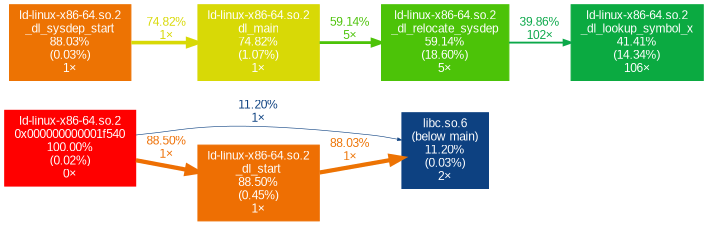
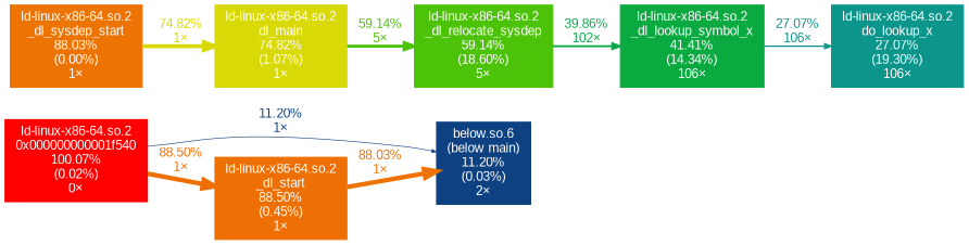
  digraph {
    fontname=Arial
    nodesep=0.125
    rankdir=LR
    ranksep=0.25
    node [fontcolor="#ffffff" fontname=Arial fontsize=10.00 shape=box style=filled]
    edge [arrowsize=0.94 fontname=Arial fontsize=10.00]
-   n1 [color="#0d4181" height=0 label="libc.so.6\n(below main)\n11.20%\n(0.03%)\n2×" width=0]
-   n2 [color="#ff0000" height=0 label="ld-linux-x86-64.so.2\n0x000000000001f540\n100.00%\n(0.02%)\n0×" width=0]
+   n1 [color="#0d4181" height=0 label="below.so.6\n(below main)\n11.20%\n(0.03%)\n2×" width=0]
+   n2 [color="#ff0000" height=0 label="ld-linux-x86-64.so.2\n0x000000000001f540\n100.07%\n(0.02%)\n0×" width=0]
    n3 [color="#ee6f03" height=0 label="ld-linux-x86-64.so.2\n_dl_start\n88.50%\n(0.45%)\n1×" width=0]
-   n4 [color="#ed7303" height=0 label="ld-linux-x86-64.so.2\n_dl_sysdep_start\n88.03%\n(0.03%)\n1×" width=0]
+   n4 [color="#ed7303" height=0 label="ld-linux-x86-64.so.2\n_dl_sysdep_start\n88.03%\n(0.00%)\n1×" width=0]
    n5 [color="#d8d906" height=0 label="ld-linux-x86-64.so.2\ndl_main\n74.82%\n(1.07%)\n1×" width=0]
    n6 [color="#0baa41" height=0 label="ld-linux-x86-64.so.2\n_dl_lookup_symbol_x\n41.41%\n(14.34%)\n106×" width=0]
+   n7 [color="#0c968b" height=0 label="ld-linux-x86-64.so.2\ndo_lookup_x\n27.07%\n(19.30%)\n106×" width=0]
    n8 [color="#4cc308" height=0 label="ld-linux-x86-64.so.2\n_dl_relocate_sysdep\n59.14%\n(18.60%)\n5×" width=0]
    n2 -> n1 [arrowsize=0.35 color="#0d4181" fontcolor="#0d4181" label="11.20%\n1×" labeldistance=0.50 penwidth=0.50]
    n2 -> n3 [color="#ee6f03" fontcolor="#ee6f03" label="88.50%\n1×" labeldistance=3.54 penwidth=3.54]
    n3 -> n1 [color="#ed7303" fontcolor="#ed7303" label="88.03%\n1×" labeldistance=3.52 penwidth=3.52]
    n4 -> n5 [arrowsize=0.86 color="#d8d906" fontcolor="#d8d906" label="74.82%\n1×" labeldistance=2.99 penwidth=2.99]
    n5 -> n8 [arrowsize=0.77 color="#4cc308" fontcolor="#4cc308" label="59.14%\n5×" labeldistance=2.37 penwidth=2.37]
+   n6 -> n7 [arrowsize=0.52 color="#0c968b" fontcolor="#0c968b" label="27.07%\n106×" labeldistance=1.08 penwidth=1.08]
    n8 -> n6 [arrowsize=0.63 color="#0ba84a" fontcolor="#0ba84a" label="39.86%\n102×" labeldistance=1.59 penwidth=1.59]
  }
